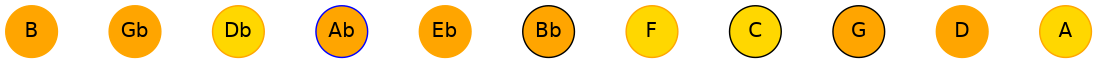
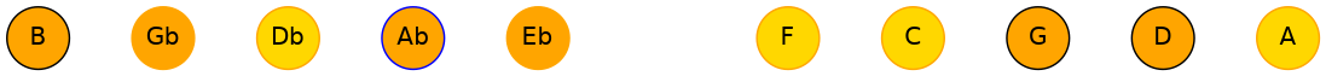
  graph {
    mindist=.1
    rankdir=LR
    node [color=orange fillcolor=orange fontname=Helvetica margin=0 shape=circle style=filled]
    edge [style=invis]
-   B
+   B [color=black]
    Gb
    Db [fillcolor=gold]
    Ab [color=blue]
    Eb
-   Bb [color=""]
    F [fillcolor=gold]
-   C [color=black fillcolor=gold]
+   C [fillcolor=gold]
    G [color=black]
-   D
+   D [color=black]
    A [fillcolor=gold]
    subgraph sub_1 {
      B
      Gb
      Db
      Ab
      Eb
-     Bb
      F
      C
      G
      D
      A
    }
    B -- Gb
    Gb -- Db
    Db -- Ab
    Ab -- Eb
-   Eb -- Bb
-   Bb -- F
    F -- C
    C -- G
    G -- D
    D -- A
  }
